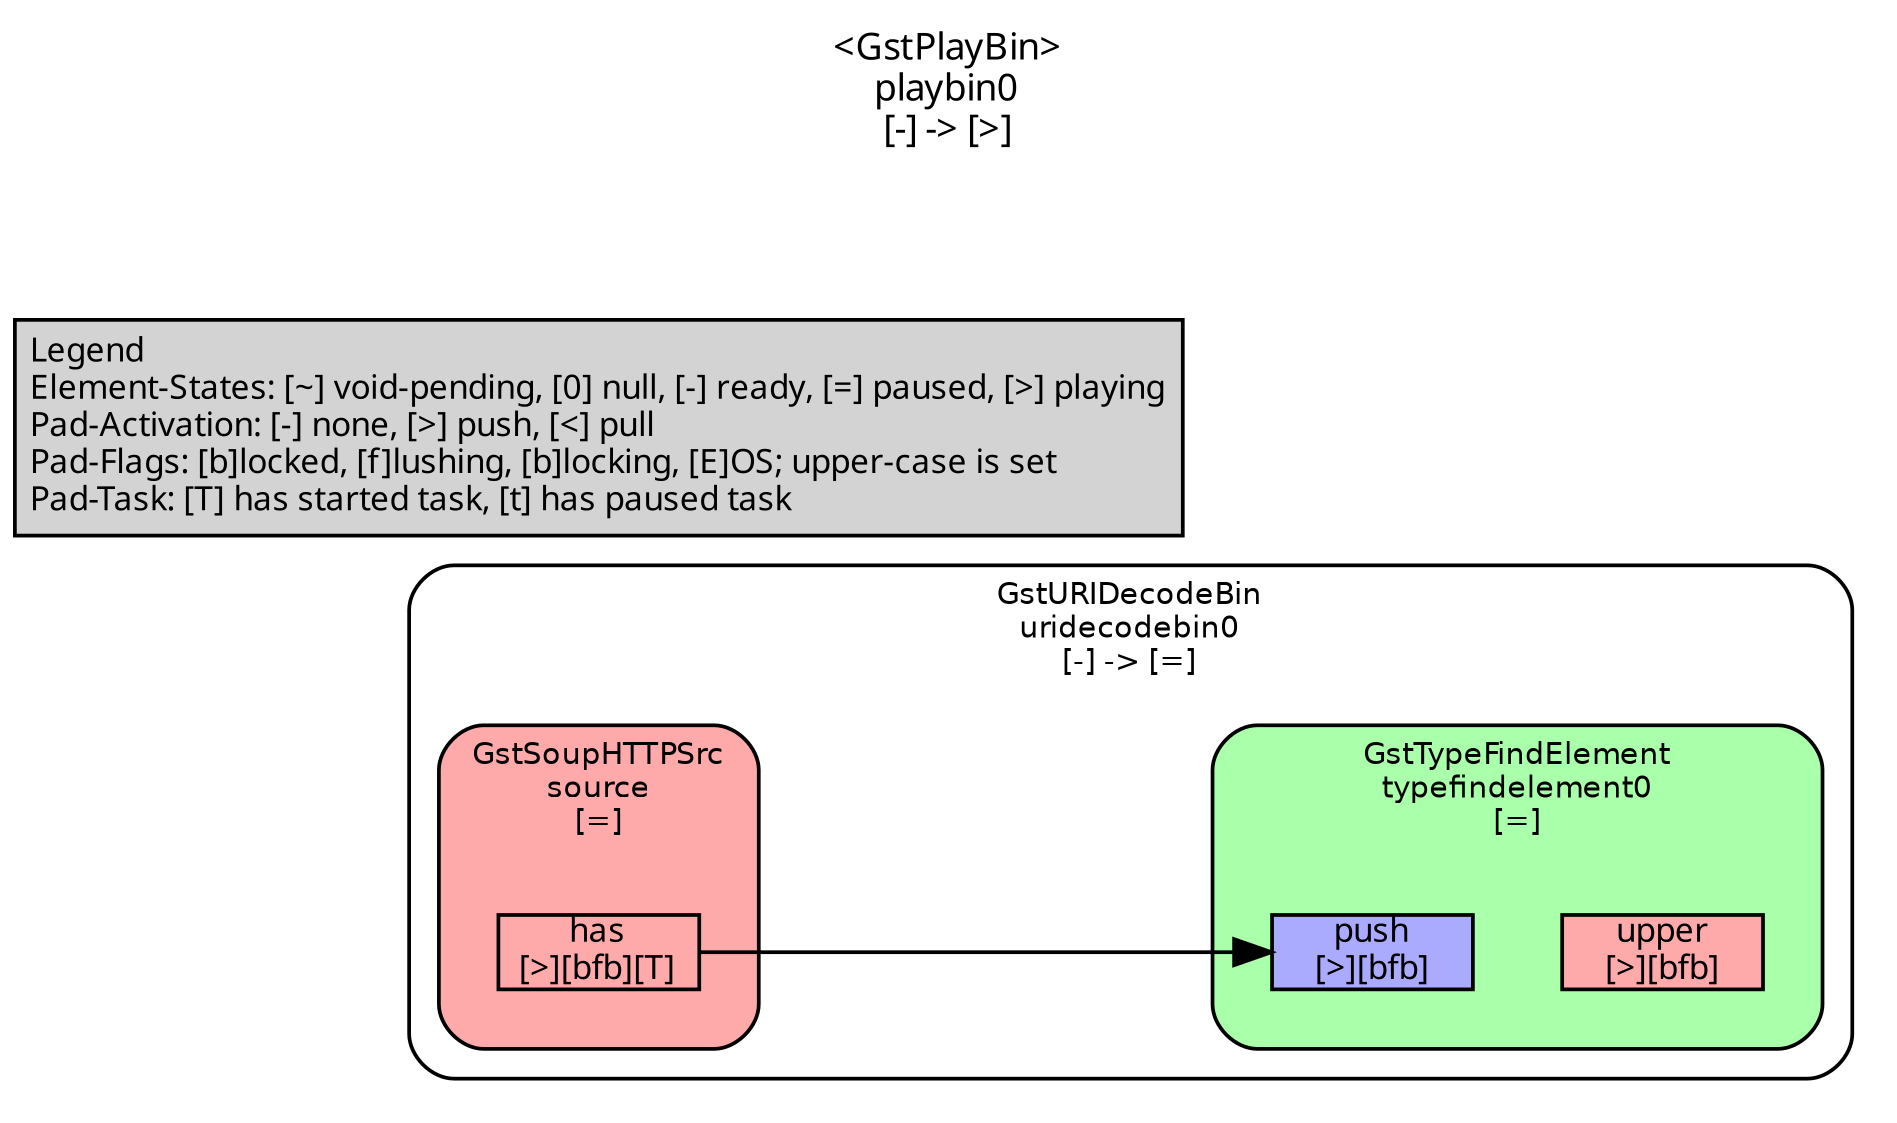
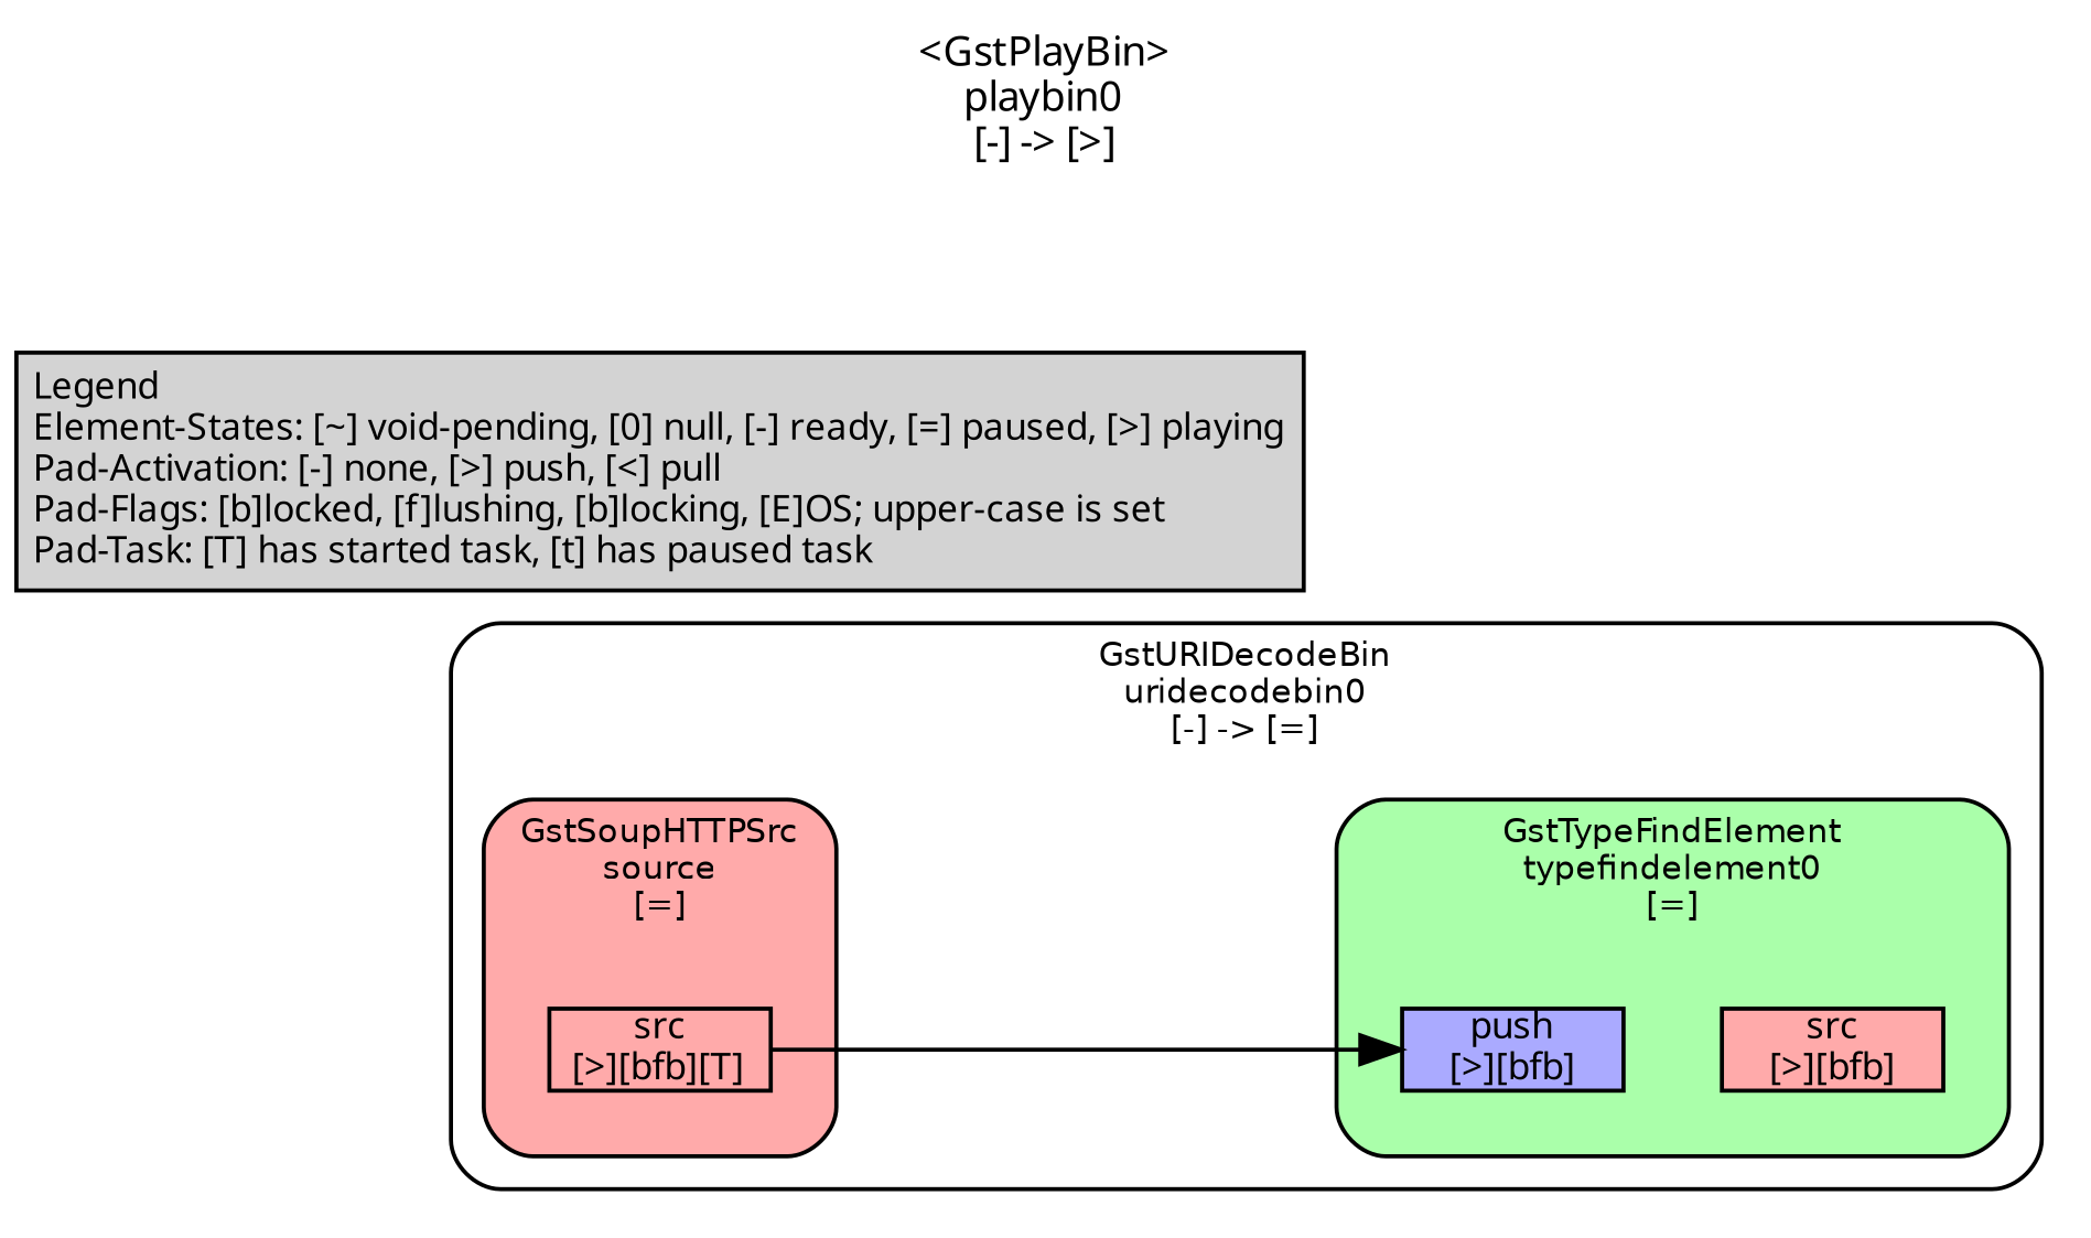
  digraph {
    fontname=sans
    fontsize=10
    label="<GstPlayBin>\nplaybin0\n[-] -> [>]"
    labelloc=t
    nodesep=.1
    rankdir=LR
    ranksep=.2
    node [color=black fillcolor="#ffaaaa" fontname=sans fontsize=9 margin="0.0,0.0" shape=box style="filled,solid"]
    edge [fontname=monospace fontsize=9 labelfontsize=6]
    n1 [fillcolor="#aaaaff" height=0.2 label="push\n[>][bfb]"]
-   n2 [height=0.2 label="upper\n[>][bfb]"]
-   n3 [height=0.2 label="has\n[>][bfb][T]"]
+   n2 [height=0.2 label="src\n[>][bfb]"]
+   n3 [height=0.2 label="src\n[>][bfb][T]"]
    n4 [label="Legend\lElement-States: [~] void-pending, [0] null, [-] ready, [=] paused, [>] playing\lPad-Activation: [-] none, [>] push, [<] pull\lPad-Flags: [b]locked, [f]lushing, [b]locking, [E]OS; upper-case is set\lPad-Task: [T] has started task, [t] has paused task\l" margin="0.05,0.05" style=filled color="" fillcolor=""]
    subgraph cluster_1 {
      color=black
      fillcolor="#ffffff"
      fontname="Bitstream Vera Sans"
      fontsize=8
      label="GstURIDecodeBin\nuridecodebin0\n[-] -> [=]"
      style="filled,rounded"
      subgraph cluster_2 {
        color=black
        fillcolor="#aaffaa"
        fontname="Bitstream Vera Sans"
        fontsize=8
        label="GstTypeFindElement\ntypefindelement0\n[=]"
        style="filled,rounded"
        subgraph cluster_3 {
          color=black
          fillcolor="#aaffaa"
          fontname="Bitstream Vera Sans"
          fontsize=8
          label=""
          style=invis
          n1
        }
        subgraph cluster_4 {
          color=black
          fillcolor="#aaffaa"
          fontname="Bitstream Vera Sans"
          fontsize=8
          label=""
          style=invis
          n2
        }
      }
      subgraph cluster_5 {
        color=black
        fillcolor="#ffaaaa"
        fontname="Bitstream Vera Sans"
        fontsize=8
        label="GstSoupHTTPSrc\nsource\n[=]"
        style="filled,rounded"
        subgraph cluster_6 {
          color=black
          fillcolor="#ffaaaa"
          fontname="Bitstream Vera Sans"
          fontsize=8
          label=""
          style=invis
          n3
        }
      }
    }
    subgraph cluster_7 {
      color=black
      fillcolor="#ffffff"
      fontname="Bitstream Vera Sans"
      fontsize=8
      label="GstPlaySink\nplaysink\n[-] -> [=]"
      style="filled,rounded"
      subgraph cluster_8 {
        color=black
        fillcolor="#ffffff"
        fontname="Bitstream Vera Sans"
        fontsize=8
        label="GstStreamSynchronizer\nstreamsynchronizer0\n[=]"
        style="filled,rounded"
      }
    }
    n1 -> n2 [style=invis]
    n3 -> n1
  }
